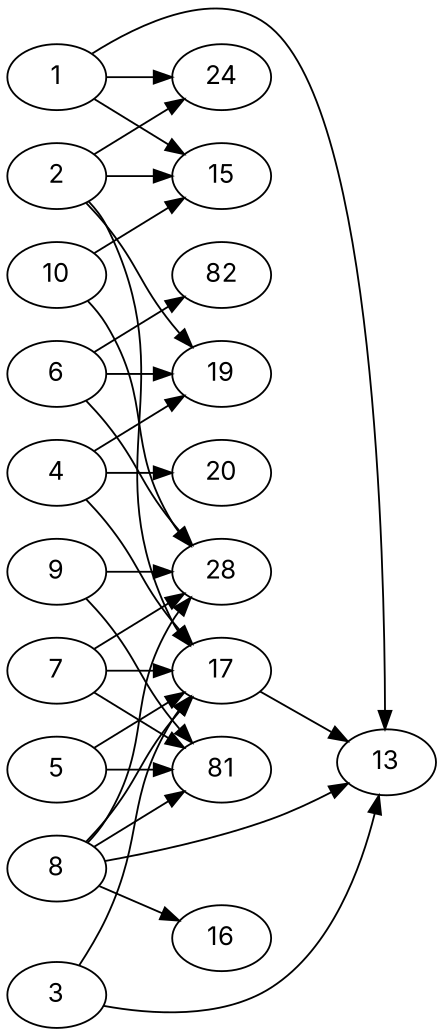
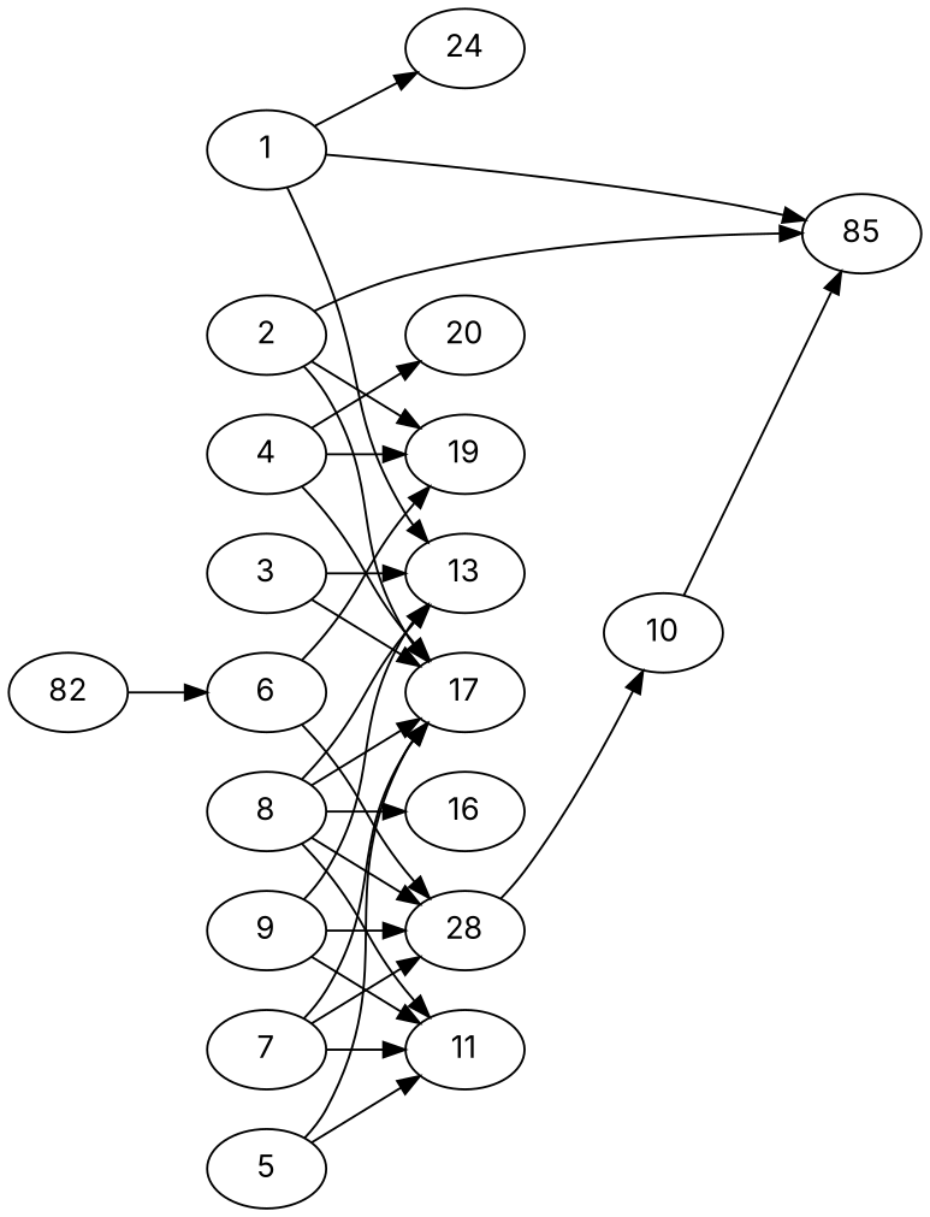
  digraph {
    fontname=Inter
    rankdir=LR
    node [alpha=0.00 fontname=Inter]
    edge [fontname=Inter]
    1 [expect_size=5965824]
    13 [alpha=0.19 expect_size=30579712]
    n3 [alpha=0.18 expect_size=31134720 label=24]
-   15 [alpha=0.01 expect_size=13600768]
+   15 [alpha=0.01 expect_size=13600768 label=85]
    2 [alpha=0.16 expect_size=6156288]
    17 [alpha=0.18 expect_size=47221760]
    19 [alpha=0.17 expect_size=6925312]
    3 [expect_size=34221056]
    4 [alpha=0.13 expect_size=51332096]
    20 [expect_size=28477440]
    5 [alpha=0.07 expect_size=36826112]
-   11 [alpha=0.02 expect_size=38049792 label=81]
+   11 [alpha=0.02 expect_size=38049792]
    6 [alpha=0.07 expect_size=44780544]
    n14 [alpha=0.18 expect_size=39013376 label=82]
    n15 [alpha=0.12 expect_size=47178752 label=28]
    7 [alpha=0.20 expect_size=36810752]
    8 [alpha=0.03 expect_size=21069824]
    16 [alpha=0.06 expect_size=29931520]
    9 [alpha=0.09 expect_size=38098944]
    10 [alpha=0.04 expect_size=44283904]
    1 -> 13
    1 -> n3
    1 -> 15
-   2 -> n3
    2 -> 15
    2 -> 17
    2 -> 19
    3 -> 13
    3 -> 17
    4 -> 17
    4 -> 19
    4 -> 20
    5 -> 17
    5 -> 11
    6 -> 19
-   6 -> n14
+   n14 -> 6
    6 -> n15
    7 -> 17
    7 -> 11
    7 -> n15
    8 -> 13
    8 -> 17
    8 -> 11
    8 -> n15
    8 -> 16
-   17 -> 13
+   9 -> 13
    9 -> 11
    9 -> n15
    10 -> 15
-   10 -> n15
+   n15 -> 10
  }
